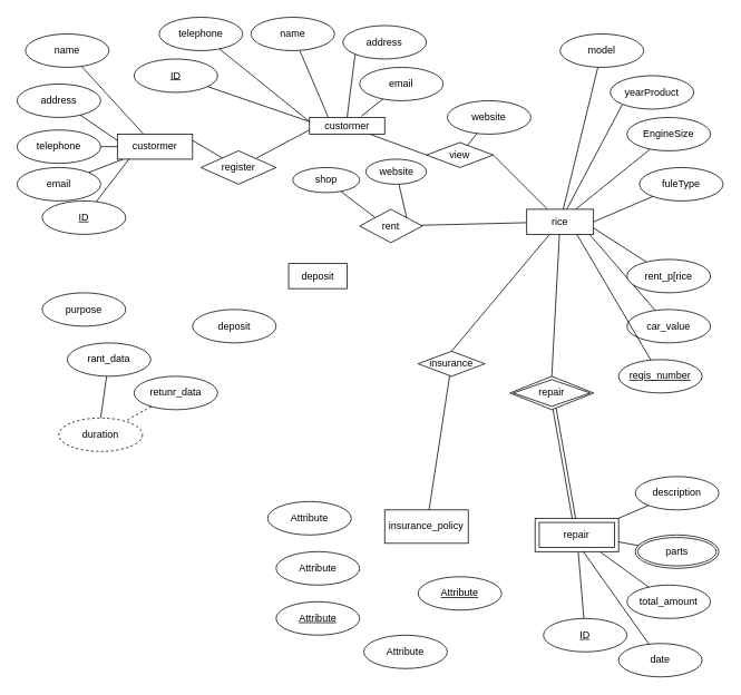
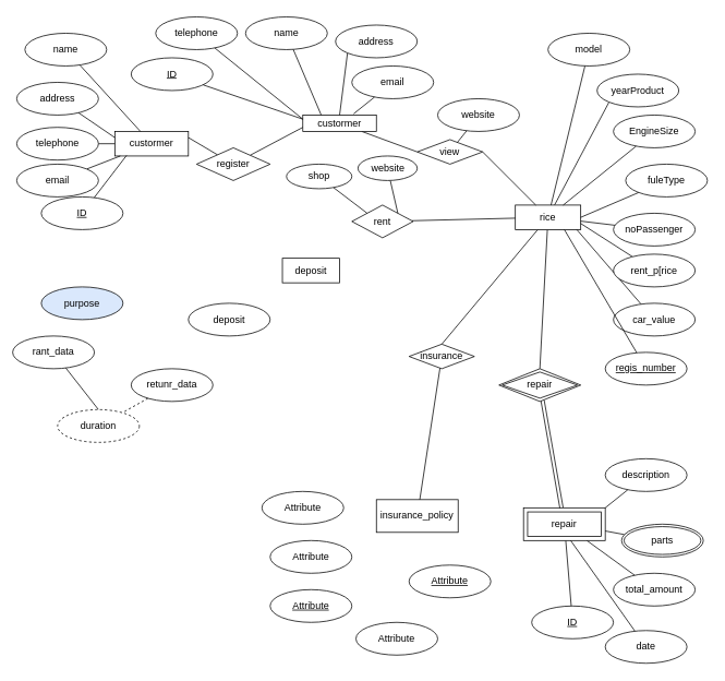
  <mxCell id="0" />
  <mxCell id="1" parent="0" />
  <mxCell id="2" value="custormer" style="whiteSpace=wrap;html=1;align=center;" vertex="1" parent="1"><mxGeometry x="140" y="160" width="90" height="30" as="geometry" /></mxCell>
  <mxCell id="3" style="edgeStyle=none;rounded=0;orthogonalLoop=1;jettySize=auto;html=1;entryX=0;entryY=1;entryDx=0;entryDy=0;endArrow=none;endFill=0;" edge="1" parent="1" source="6" target="15"><mxGeometry relative="1" as="geometry" /></mxCell>
  <mxCell id="4" style="edgeStyle=none;rounded=0;orthogonalLoop=1;jettySize=auto;html=1;entryX=0.5;entryY=0;entryDx=0;entryDy=0;endArrow=none;endFill=0;" edge="1" parent="1" source="6" target="65"><mxGeometry relative="1" as="geometry" /></mxCell>
  <mxCell id="5" style="edgeStyle=none;rounded=0;orthogonalLoop=1;jettySize=auto;html=1;entryX=0.5;entryY=0;entryDx=0;entryDy=0;endArrow=none;endFill=0;" edge="1" parent="1" source="6" target="69"><mxGeometry relative="1" as="geometry" /></mxCell>
  <mxCell id="6" value="rice" style="whiteSpace=wrap;html=1;align=center;" vertex="1" parent="1"><mxGeometry x="630" y="250" width="80" height="30" as="geometry" /></mxCell>
  <mxCell id="7" style="edgeStyle=none;rounded=0;orthogonalLoop=1;jettySize=auto;html=1;endArrow=none;endFill=0;exitX=1;exitY=0.5;exitDx=0;exitDy=0;" edge="1" parent="1" source="8" target="6"><mxGeometry relative="1" as="geometry" /></mxCell>
  <mxCell id="8" value="view" style="shape=rhombus;perimeter=rhombusPerimeter;whiteSpace=wrap;html=1;align=center;" vertex="1" parent="1"><mxGeometry x="510" y="170" width="80" height="30" as="geometry" /></mxCell>
  <mxCell id="9" style="edgeStyle=none;rounded=0;orthogonalLoop=1;jettySize=auto;html=1;endArrow=none;endFill=0;" edge="1" parent="1" source="10" target="8"><mxGeometry relative="1" as="geometry" /></mxCell>
  <mxCell id="10" value="website" style="ellipse;whiteSpace=wrap;html=1;align=center;" vertex="1" parent="1"><mxGeometry x="535" y="120" width="100" height="40" as="geometry" /></mxCell>
  <mxCell id="11" style="edgeStyle=none;rounded=0;orthogonalLoop=1;jettySize=auto;html=1;entryX=1;entryY=0.5;entryDx=0;entryDy=0;endArrow=none;endFill=0;" edge="1" parent="1" source="12" target="6"><mxGeometry relative="1" as="geometry" /></mxCell>
  <mxCell id="12" value="fuleType" style="ellipse;whiteSpace=wrap;html=1;align=center;" vertex="1" parent="1"><mxGeometry x="765" y="200" width="100" height="40" as="geometry" /></mxCell>
  <mxCell id="13" style="edgeStyle=none;rounded=0;orthogonalLoop=1;jettySize=auto;html=1;endArrow=none;endFill=0;" edge="1" parent="1" source="14" target="6"><mxGeometry relative="1" as="geometry" /></mxCell>
  <mxCell id="14" value="EngineSize" style="ellipse;whiteSpace=wrap;html=1;align=center;" vertex="1" parent="1"><mxGeometry x="750" y="140" width="100" height="40" as="geometry" /></mxCell>
  <mxCell id="15" value="yearProduct" style="ellipse;whiteSpace=wrap;html=1;align=center;" vertex="1" parent="1"><mxGeometry x="730" y="90" width="100" height="40" as="geometry" /></mxCell>
  <mxCell id="16" style="edgeStyle=none;rounded=0;orthogonalLoop=1;jettySize=auto;html=1;endArrow=none;endFill=0;" edge="1" parent="1" source="17" target="6"><mxGeometry relative="1" as="geometry" /></mxCell>
  <mxCell id="17" value="model" style="ellipse;whiteSpace=wrap;html=1;align=center;" vertex="1" parent="1"><mxGeometry x="670" y="40" width="100" height="40" as="geometry" /></mxCell>
  <mxCell id="18" style="edgeStyle=none;rounded=0;orthogonalLoop=1;jettySize=auto;html=1;entryX=0.94;entryY=1;entryDx=0;entryDy=0;entryPerimeter=0;endArrow=none;endFill=0;" edge="1" parent="1" source="19" target="6"><mxGeometry relative="1" as="geometry" /></mxCell>
  <mxCell id="19" value="car_value" style="ellipse;whiteSpace=wrap;html=1;align=center;" vertex="1" parent="1"><mxGeometry x="750" y="370" width="100" height="40" as="geometry" /></mxCell>
+ <mxCell id="20" style="edgeStyle=none;rounded=0;orthogonalLoop=1;jettySize=auto;html=1;endArrow=none;endFill=0;" edge="1" parent="1" source="21" target="6"><mxGeometry relative="1" as="geometry" /></mxCell>
+ <mxCell id="21" value="noPassenger" style="ellipse;whiteSpace=wrap;html=1;align=center;" vertex="1" parent="1"><mxGeometry x="750" y="260" width="100" height="40" as="geometry" /></mxCell>
  <mxCell id="22" style="edgeStyle=none;rounded=0;orthogonalLoop=1;jettySize=auto;html=1;endArrow=none;endFill=0;entryX=1;entryY=0.75;entryDx=0;entryDy=0;" edge="1" parent="1" source="23" target="6"><mxGeometry relative="1" as="geometry"><mxPoint x="660" y="260" as="targetPoint" /></mxGeometry></mxCell>
  <mxCell id="23" value="rent_p[rice" style="ellipse;whiteSpace=wrap;html=1;align=center;" vertex="1" parent="1"><mxGeometry x="750" y="310" width="100" height="40" as="geometry" /></mxCell>
  <mxCell id="24" style="edgeStyle=none;rounded=0;orthogonalLoop=1;jettySize=auto;html=1;entryX=0.75;entryY=1;entryDx=0;entryDy=0;endArrow=none;endFill=0;" edge="1" parent="1" source="25" target="6"><mxGeometry relative="1" as="geometry" /></mxCell>
  <mxCell id="25" value="regis_number" style="ellipse;whiteSpace=wrap;html=1;align=center;fontStyle=4;" vertex="1" parent="1"><mxGeometry x="740" y="430" width="100" height="40" as="geometry" /></mxCell>
  <mxCell id="26" style="edgeStyle=none;rounded=0;orthogonalLoop=1;jettySize=auto;html=1;endArrow=none;endFill=0;" edge="1" parent="1" source="27" target="2"><mxGeometry relative="1" as="geometry" /></mxCell>
  <mxCell id="27" value="name" style="ellipse;whiteSpace=wrap;html=1;align=center;" vertex="1" parent="1"><mxGeometry x="30" y="40" width="100" height="40" as="geometry" /></mxCell>
  <mxCell id="28" style="edgeStyle=none;rounded=0;orthogonalLoop=1;jettySize=auto;html=1;entryX=0.16;entryY=0.975;entryDx=0;entryDy=0;endArrow=none;endFill=0;entryPerimeter=0;" edge="1" parent="1" source="29" target="2"><mxGeometry relative="1" as="geometry" /></mxCell>
  <mxCell id="29" value="ID" style="ellipse;whiteSpace=wrap;html=1;align=center;fontStyle=4;" vertex="1" parent="1"><mxGeometry x="50" y="240" width="100" height="40" as="geometry" /></mxCell>
  <mxCell id="30" style="edgeStyle=none;rounded=0;orthogonalLoop=1;jettySize=auto;html=1;endArrow=none;endFill=0;" edge="1" parent="1" source="31" target="2"><mxGeometry relative="1" as="geometry" /></mxCell>
  <mxCell id="31" value="email" style="ellipse;whiteSpace=wrap;html=1;align=center;" vertex="1" parent="1"><mxGeometry x="20" y="200" width="100" height="40" as="geometry" /></mxCell>
  <mxCell id="32" style="edgeStyle=none;rounded=0;orthogonalLoop=1;jettySize=auto;html=1;entryX=0;entryY=0.5;entryDx=0;entryDy=0;endArrow=none;endFill=0;" edge="1" parent="1" source="33" target="2"><mxGeometry relative="1" as="geometry" /></mxCell>
  <mxCell id="33" value="telephone" style="ellipse;whiteSpace=wrap;html=1;align=center;" vertex="1" parent="1"><mxGeometry x="20" y="155" width="100" height="40" as="geometry" /></mxCell>
  <mxCell id="34" style="edgeStyle=none;rounded=0;orthogonalLoop=1;jettySize=auto;html=1;entryX=0;entryY=0.25;entryDx=0;entryDy=0;endArrow=none;endFill=0;" edge="1" parent="1" source="35" target="2"><mxGeometry relative="1" as="geometry" /></mxCell>
  <mxCell id="35" value="address" style="ellipse;whiteSpace=wrap;html=1;align=center;" vertex="1" parent="1"><mxGeometry x="20" y="100" width="100" height="40" as="geometry" /></mxCell>
  <mxCell id="36" style="edgeStyle=none;rounded=0;orthogonalLoop=1;jettySize=auto;html=1;endArrow=none;endFill=0;" edge="1" parent="1" source="37" target="6"><mxGeometry relative="1" as="geometry" /></mxCell>
  <mxCell id="37" value="rent" style="shape=rhombus;perimeter=rhombusPerimeter;whiteSpace=wrap;html=1;align=center;" vertex="1" parent="1"><mxGeometry x="430" y="250" width="75" height="40" as="geometry" /></mxCell>
  <mxCell id="38" style="edgeStyle=none;rounded=0;orthogonalLoop=1;jettySize=auto;html=1;endArrow=none;endFill=0;entryX=0;entryY=0;entryDx=0;entryDy=0;" edge="1" parent="1" source="39" target="37"><mxGeometry relative="1" as="geometry"><mxPoint x="405" y="350" as="targetPoint" /></mxGeometry></mxCell>
  <mxCell id="39" value="shop" style="ellipse;whiteSpace=wrap;html=1;align=center;" vertex="1" parent="1"><mxGeometry x="350" y="200" width="80" height="30" as="geometry" /></mxCell>
  <mxCell id="40" style="edgeStyle=none;rounded=0;orthogonalLoop=1;jettySize=auto;html=1;entryX=1;entryY=0;entryDx=0;entryDy=0;endArrow=none;endFill=0;" edge="1" parent="1" source="41" target="37"><mxGeometry relative="1" as="geometry" /></mxCell>
  <mxCell id="41" value="website" style="ellipse;whiteSpace=wrap;html=1;align=center;" vertex="1" parent="1"><mxGeometry x="437.5" y="190" width="72.5" height="30" as="geometry" /></mxCell>
  <mxCell id="42" style="edgeStyle=none;rounded=0;orthogonalLoop=1;jettySize=auto;html=1;entryX=0.5;entryY=0;entryDx=0;entryDy=0;endArrow=none;endFill=0;" edge="1" parent="1" source="43" target="48"><mxGeometry relative="1" as="geometry" /></mxCell>
- <mxCell id="43" value="rant_data" style="ellipse;whiteSpace=wrap;html=1;align=center;" vertex="1" parent="1"><mxGeometry x="80" y="410" width="100" height="40" as="geometry" /></mxCell>
- <mxCell id="44" value="purpose" style="ellipse;whiteSpace=wrap;html=1;align=center;" vertex="1" parent="1"><mxGeometry x="50" y="350" width="100" height="40" as="geometry" /></mxCell>
+ <mxCell id="43" value="rant_data" style="ellipse;whiteSpace=wrap;html=1;align=center;" vertex="1" parent="1"><mxGeometry x="15" y="410" width="100" height="40" as="geometry" /></mxCell>
+ <mxCell id="44" value="purpose" style="ellipse;whiteSpace=wrap;html=1;align=center;fillColor=#dae8fc;" vertex="1" parent="1"><mxGeometry x="50" y="350" width="100" height="40" as="geometry" /></mxCell>
  <mxCell id="45" value="deposit" style="ellipse;whiteSpace=wrap;html=1;align=center;" vertex="1" parent="1"><mxGeometry x="230" y="370" width="100" height="40" as="geometry" /></mxCell>
  <mxCell id="46" style="edgeStyle=none;rounded=0;orthogonalLoop=1;jettySize=auto;html=1;endArrow=none;endFill=0;dashed=1;" edge="1" parent="1" source="47" target="48"><mxGeometry relative="1" as="geometry" /></mxCell>
  <mxCell id="47" value="retunr_data" style="ellipse;whiteSpace=wrap;html=1;align=center;" vertex="1" parent="1"><mxGeometry x="160" y="450" width="100" height="40" as="geometry" /></mxCell>
  <mxCell id="48" value="duration" style="ellipse;whiteSpace=wrap;html=1;align=center;dashed=1;" vertex="1" parent="1"><mxGeometry x="70" y="500" width="100" height="40" as="geometry" /></mxCell>
  <mxCell id="49" value="insurance_policy" style="whiteSpace=wrap;html=1;align=center;" vertex="1" parent="1"><mxGeometry x="460" y="610" width="100" height="40" as="geometry" /></mxCell>
  <mxCell id="50" value="Attribute" style="ellipse;whiteSpace=wrap;html=1;align=center;fontStyle=4;" vertex="1" parent="1"><mxGeometry x="330" y="720" width="100" height="40" as="geometry" /></mxCell>
  <mxCell id="51" value="Attribute" style="ellipse;whiteSpace=wrap;html=1;align=center;" vertex="1" parent="1"><mxGeometry x="320" y="600" width="100" height="40" as="geometry" /></mxCell>
  <mxCell id="52" value="Attribute" style="ellipse;whiteSpace=wrap;html=1;align=center;" vertex="1" parent="1"><mxGeometry x="330" y="660" width="100" height="40" as="geometry" /></mxCell>
  <mxCell id="53" value="Attribute" style="ellipse;whiteSpace=wrap;html=1;align=center;" vertex="1" parent="1"><mxGeometry x="435" y="760" width="100" height="40" as="geometry" /></mxCell>
  <mxCell id="54" style="edgeStyle=none;rounded=0;orthogonalLoop=1;jettySize=auto;html=1;endArrow=none;endFill=0;" edge="1" parent="1" source="55" target="62"><mxGeometry relative="1" as="geometry" /></mxCell>
  <mxCell id="55" value="ID" style="ellipse;whiteSpace=wrap;html=1;align=center;fontStyle=4;" vertex="1" parent="1"><mxGeometry x="650" y="740" width="100" height="40" as="geometry" /></mxCell>
  <mxCell id="56" style="edgeStyle=none;rounded=0;orthogonalLoop=1;jettySize=auto;html=1;entryX=0.57;entryY=0.975;entryDx=0;entryDy=0;entryPerimeter=0;endArrow=none;endFill=0;" edge="1" parent="1" source="57" target="62"><mxGeometry relative="1" as="geometry" /></mxCell>
  <mxCell id="57" value="date" style="ellipse;whiteSpace=wrap;html=1;align=center;" vertex="1" parent="1"><mxGeometry x="740" y="770" width="100" height="40" as="geometry" /></mxCell>
  <mxCell id="58" style="edgeStyle=none;rounded=0;orthogonalLoop=1;jettySize=auto;html=1;endArrow=none;endFill=0;" edge="1" parent="1" source="59" target="62"><mxGeometry relative="1" as="geometry" /></mxCell>
  <mxCell id="59" value="total_amount" style="ellipse;whiteSpace=wrap;html=1;align=center;" vertex="1" parent="1"><mxGeometry x="750" y="700" width="100" height="40" as="geometry" /></mxCell>
  <mxCell id="60" style="edgeStyle=none;rounded=0;orthogonalLoop=1;jettySize=auto;html=1;entryX=1;entryY=0;entryDx=0;entryDy=0;endArrow=none;endFill=0;" edge="1" parent="1" source="61" target="62"><mxGeometry relative="1" as="geometry" /></mxCell>
- <mxCell id="61" value="description" style="ellipse;whiteSpace=wrap;html=1;align=center;" vertex="1" parent="1"><mxGeometry x="760" y="570" width="100" height="40" as="geometry" /></mxCell>
+ <mxCell id="61" value="description" style="ellipse;whiteSpace=wrap;html=1;align=center;" vertex="1" parent="1"><mxGeometry x="740" y="560" width="100" height="40" as="geometry" /></mxCell>
  <mxCell id="62" value="repair" style="shape=ext;margin=3;double=1;whiteSpace=wrap;html=1;align=center;" vertex="1" parent="1"><mxGeometry x="640" y="620" width="100" height="40" as="geometry" /></mxCell>
  <mxCell id="63" value="Attribute" style="ellipse;whiteSpace=wrap;html=1;align=center;fontStyle=4;" vertex="1" parent="1"><mxGeometry x="500" y="690" width="100" height="40" as="geometry" /></mxCell>
  <mxCell id="64" style="edgeStyle=none;rounded=0;orthogonalLoop=1;jettySize=auto;html=1;endArrow=none;endFill=0;shape=link;" edge="1" parent="1" source="65" target="62"><mxGeometry relative="1" as="geometry" /></mxCell>
  <mxCell id="65" value="repair" style="shape=rhombus;double=1;perimeter=rhombusPerimeter;whiteSpace=wrap;html=1;align=center;" vertex="1" parent="1"><mxGeometry x="610" y="450" width="100" height="40" as="geometry" /></mxCell>
  <mxCell id="66" style="edgeStyle=none;rounded=0;orthogonalLoop=1;jettySize=auto;html=1;endArrow=none;endFill=0;" edge="1" parent="1" source="67" target="62"><mxGeometry relative="1" as="geometry" /></mxCell>
  <mxCell id="67" value="parts" style="ellipse;shape=doubleEllipse;margin=3;whiteSpace=wrap;html=1;align=center;" vertex="1" parent="1"><mxGeometry x="760" y="640" width="100" height="40" as="geometry" /></mxCell>
  <mxCell id="68" style="edgeStyle=none;rounded=0;orthogonalLoop=1;jettySize=auto;html=1;endArrow=none;endFill=0;" edge="1" parent="1" source="69" target="49"><mxGeometry relative="1" as="geometry" /></mxCell>
  <mxCell id="69" value="insurance" style="shape=rhombus;perimeter=rhombusPerimeter;whiteSpace=wrap;html=1;align=center;" vertex="1" parent="1"><mxGeometry x="500" y="420" width="80" height="30" as="geometry" /></mxCell>
  <mxCell id="70" style="edgeStyle=none;rounded=0;orthogonalLoop=1;jettySize=auto;html=1;entryX=0;entryY=0.5;entryDx=0;entryDy=0;endArrow=none;endFill=0;" edge="1" parent="1" source="71" target="8"><mxGeometry relative="1" as="geometry" /></mxCell>
  <mxCell id="71" value="custormer" style="whiteSpace=wrap;html=1;align=center;" vertex="1" parent="1"><mxGeometry x="370" y="140" width="90" height="20" as="geometry" /></mxCell>
  <mxCell id="72" style="edgeStyle=none;rounded=0;orthogonalLoop=1;jettySize=auto;html=1;endArrow=none;endFill=0;entryX=0.25;entryY=0;entryDx=0;entryDy=0;" edge="1" parent="1" source="73" target="71"><mxGeometry relative="1" as="geometry" /></mxCell>
  <mxCell id="73" value="name" style="ellipse;whiteSpace=wrap;html=1;align=center;" vertex="1" parent="1"><mxGeometry x="300" width="100" height="40" as="geometry" y="20" /></mxCell>
  <mxCell id="74" style="edgeStyle=none;rounded=0;orthogonalLoop=1;jettySize=auto;html=1;exitX=0.25;exitY=1;exitDx=0;exitDy=0;endArrow=none;endFill=0;" edge="1" parent="1" source="71" target="71"><mxGeometry relative="1" as="geometry" /></mxCell>
  <mxCell id="75" style="edgeStyle=none;rounded=0;orthogonalLoop=1;jettySize=auto;html=1;exitX=0;exitY=1;exitDx=0;exitDy=0;entryX=0.5;entryY=0;entryDx=0;entryDy=0;endArrow=none;endFill=0;" edge="1" parent="1" source="76" target="71"><mxGeometry relative="1" as="geometry" /></mxCell>
  <mxCell id="76" value="address" style="ellipse;whiteSpace=wrap;html=1;align=center;" vertex="1" parent="1"><mxGeometry x="410" y="30" width="100" height="40" as="geometry" /></mxCell>
  <mxCell id="77" style="edgeStyle=none;rounded=0;orthogonalLoop=1;jettySize=auto;html=1;entryX=0;entryY=0.25;entryDx=0;entryDy=0;endArrow=none;endFill=0;" edge="1" parent="1" source="78" target="71"><mxGeometry relative="1" as="geometry" /></mxCell>
  <mxCell id="78" value="telephone" style="ellipse;whiteSpace=wrap;html=1;align=center;" vertex="1" parent="1"><mxGeometry x="190" width="100" height="40" as="geometry" y="20" /></mxCell>
  <mxCell id="79" style="edgeStyle=none;rounded=0;orthogonalLoop=1;jettySize=auto;html=1;entryX=0.69;entryY=-0.075;entryDx=0;entryDy=0;entryPerimeter=0;endArrow=none;endFill=0;" edge="1" parent="1" source="80" target="71"><mxGeometry relative="1" as="geometry" /></mxCell>
  <mxCell id="80" value="email" style="ellipse;whiteSpace=wrap;html=1;align=center;" vertex="1" parent="1"><mxGeometry x="430" y="80" width="100" height="40" as="geometry" /></mxCell>
  <mxCell id="81" style="edgeStyle=none;rounded=0;orthogonalLoop=1;jettySize=auto;html=1;entryX=0;entryY=0.25;entryDx=0;entryDy=0;endArrow=none;endFill=0;" edge="1" parent="1" source="82" target="71"><mxGeometry relative="1" as="geometry" /></mxCell>
  <mxCell id="82" value="ID" style="ellipse;whiteSpace=wrap;html=1;align=center;fontStyle=4;" vertex="1" parent="1"><mxGeometry x="160" y="70" width="100" height="40" as="geometry" /></mxCell>
  <mxCell id="83" style="edgeStyle=none;rounded=0;orthogonalLoop=1;jettySize=auto;html=1;exitX=0.5;exitY=1;exitDx=0;exitDy=0;endArrow=none;endFill=0;" edge="1" parent="1" source="76" target="76"><mxGeometry relative="1" as="geometry" /></mxCell>
  <mxCell id="84" style="edgeStyle=none;rounded=0;orthogonalLoop=1;jettySize=auto;html=1;entryX=0;entryY=0.75;entryDx=0;entryDy=0;endArrow=none;endFill=0;" edge="1" parent="1" source="86" target="71"><mxGeometry relative="1" as="geometry" /></mxCell>
  <mxCell id="85" style="edgeStyle=none;rounded=0;orthogonalLoop=1;jettySize=auto;html=1;endArrow=none;endFill=0;entryX=1;entryY=0.25;entryDx=0;entryDy=0;" edge="1" parent="1" source="86" target="2"><mxGeometry relative="1" as="geometry"><mxPoint x="220" y="170" as="targetPoint" /></mxGeometry></mxCell>
  <mxCell id="86" value="register" style="shape=rhombus;perimeter=rhombusPerimeter;whiteSpace=wrap;html=1;align=center;" vertex="1" parent="1"><mxGeometry x="240" y="180" width="90" height="40" as="geometry" /></mxCell>
  <mxCell id="87" value="deposit" style="whiteSpace=wrap;html=1;align=center;" vertex="1" parent="1"><mxGeometry x="345" y="315" width="70" height="30" as="geometry" /></mxCell>
